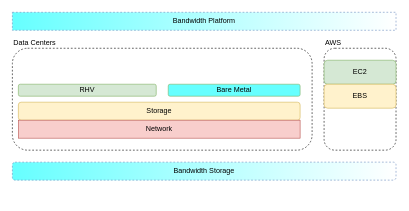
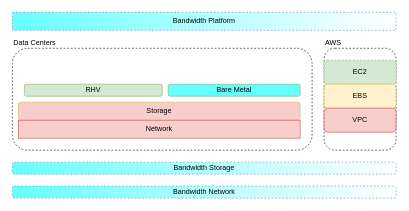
  <mxCell id="0" />
  <mxCell id="1" parent="0" />
  <mxCell id="2" value="Bandwidth Platform" style="whiteSpace=wrap;html=1;fillColor=#66FFFF;strokeColor=#6c8ebf;gradientColor=#ffffff;gradientDirection=east;dashed=1;rounded=0;" parent="1" vertex="1"><mxGeometry x="20" y="20" width="640" height="30" as="geometry" /></mxCell>
- <mxCell id="3" value="Bandwidth Storage" style="rounded=1;whiteSpace=wrap;html=1;fillColor=#66FFFF;strokeColor=#6c8ebf;gradientColor=#ffffff;gradientDirection=east;dashed=1;" parent="1" vertex="1"><mxGeometry x="20" y="270" width="640" height="30" as="geometry" /></mxCell>
+ <mxCell id="3" value="Bandwidth Storage" style="rounded=1;whiteSpace=wrap;html=1;fillColor=#66FFFF;strokeColor=#6c8ebf;gradientColor=#ffffff;gradientDirection=east;dashed=1;" parent="1" vertex="1"><mxGeometry x="20" y="270" width="640" height="20" as="geometry" /></mxCell>
+ <mxCell id="4" value="Bandwidth Network" style="rounded=1;whiteSpace=wrap;html=1;fillColor=#66FFFF;strokeColor=#6c8ebf;gradientColor=#ffffff;gradientDirection=east;dashed=1;" parent="1" vertex="1"><mxGeometry x="20" y="310" width="640" height="20" as="geometry" /></mxCell>
  <mxCell id="5" value="Data Centers" style="rounded=1;whiteSpace=wrap;html=1;dashed=1;fillColor=none;gradientColor=#ffffff;labelPosition=center;verticalLabelPosition=top;align=left;verticalAlign=bottom;" parent="1" vertex="1"><mxGeometry x="20" y="80" width="500" height="170" as="geometry" /></mxCell>
- <mxCell id="6" value="RHV" style="rounded=1;whiteSpace=wrap;html=1;fillColor=#d5e8d4;align=center;strokeColor=#82b366;" parent="1" vertex="1"><mxGeometry x="30" y="140" width="230" height="20" as="geometry" /></mxCell>
- <mxCell id="7" value="Storage" style="rounded=1;whiteSpace=wrap;html=1;fillColor=#fff2cc;align=center;strokeColor=#d6b656;" parent="1" vertex="1"><mxGeometry x="30" y="170" width="470" height="30" as="geometry" /></mxCell>
+ <mxCell id="6" value="RHV" style="rounded=1;whiteSpace=wrap;html=1;fillColor=#d5e8d4;align=center;strokeColor=#82b366;" parent="1" vertex="1"><mxGeometry x="40" y="140" width="230" height="20" as="geometry" /></mxCell>
+ <mxCell id="7" value="Storage" style="rounded=1;whiteSpace=wrap;html=1;fillColor=#f8cecc;align=center;strokeColor=#d6b656;" parent="1" vertex="1"><mxGeometry x="30" y="170" width="470" height="30" as="geometry" /></mxCell>
  <mxCell id="8" value="Network" style="rounded=1;whiteSpace=wrap;html=1;fillColor=#f8cecc;align=center;strokeColor=#b85450;arcSize=0;" parent="1" vertex="1"><mxGeometry x="30" y="200" width="470" height="30" as="geometry" /></mxCell>
  <mxCell id="9" value="Bare Metal" style="rounded=1;whiteSpace=wrap;html=1;fillColor=#66ffff;align=center;strokeColor=#82b366;" parent="1" vertex="1"><mxGeometry x="280" y="140" width="220" height="20" as="geometry" /></mxCell>
  <mxCell id="10" value="" style="group" vertex="1" connectable="0" parent="1"><mxGeometry x="540" y="80" width="120" height="170" as="geometry" /></mxCell>
  <mxCell id="11" value="AWS" style="rounded=1;whiteSpace=wrap;html=1;dashed=1;fillColor=none;gradientColor=#ffffff;labelPosition=center;verticalLabelPosition=top;align=left;verticalAlign=bottom;" parent="10" vertex="1"><mxGeometry width="120" height="170" as="geometry" /></mxCell>
- <mxCell id="12" value="EC2" style="rounded=1;whiteSpace=wrap;html=1;fillColor=#d5e8d4;align=center;strokeColor=#82b366;" parent="10" vertex="1"><mxGeometry y="20" width="120" height="40" as="geometry" /></mxCell>
+ <mxCell id="12" value="EC2" style="rounded=1;whiteSpace=wrap;html=1;fillColor=#d5e8d4;align=center;strokeColor=#82b366;dashed=1;" parent="10" vertex="1"><mxGeometry y="20" width="120" height="40" as="geometry" /></mxCell>
  <mxCell id="13" value="EBS" style="rounded=1;whiteSpace=wrap;html=1;fillColor=#fff2cc;align=center;strokeColor=#d6b656;" parent="10" vertex="1"><mxGeometry y="60" width="120" height="40" as="geometry" /></mxCell>
+ <mxCell id="14" value="VPC" style="rounded=1;whiteSpace=wrap;html=1;fillColor=#f8cecc;align=center;strokeColor=#b85450;" parent="10" vertex="1"><mxGeometry y="100" width="120" height="40" as="geometry" /></mxCell>
